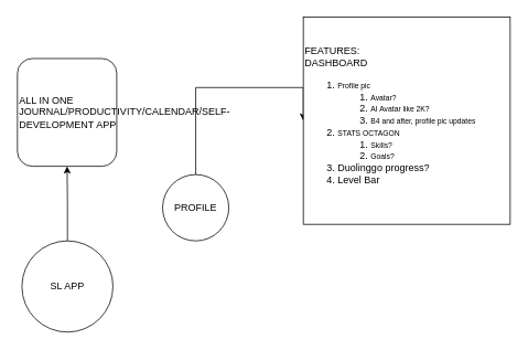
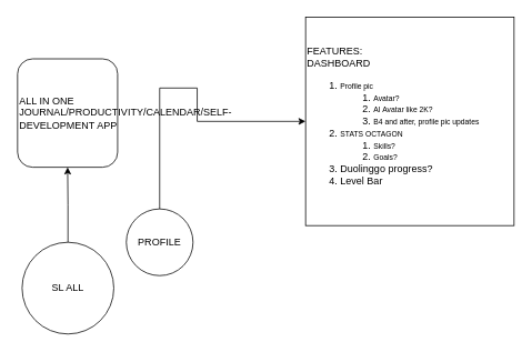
  <mxCell id="0" />
  <mxCell id="1" parent="0" />
  <mxCell id="2" style="edgeStyle=orthogonalEdgeStyle;rounded=0;orthogonalLoop=1;jettySize=auto;html=1;exitX=0.5;exitY=0;exitDx=0;exitDy=0;" edge="1" parent="1" source="3" target="7"><mxGeometry relative="1" as="geometry"><mxPoint x="80.579" y="170" as="targetPoint" /></mxGeometry></mxCell>
- <mxCell id="3" value="SL APP" style="ellipse;whiteSpace=wrap;html=1;aspect=fixed;" vertex="1" parent="1"><mxGeometry x="26" y="290" width="110" height="110" as="geometry" /></mxCell>
+ <mxCell id="3" value="SL ALL" style="ellipse;whiteSpace=wrap;html=1;aspect=fixed;" vertex="1" parent="1"><mxGeometry x="26" y="290" width="110" height="110" as="geometry" /></mxCell>
  <mxCell id="4" style="edgeStyle=orthogonalEdgeStyle;rounded=0;orthogonalLoop=1;jettySize=auto;html=1;exitX=0.5;exitY=0;exitDx=0;exitDy=0;entryX=0;entryY=0.5;entryDx=0;entryDy=0;" edge="1" parent="1" source="5" target="6"><mxGeometry relative="1" as="geometry"><mxPoint x="436" y="170" as="targetPoint" /><Array as="points"><mxPoint x="236" y="105" /></Array></mxGeometry></mxCell>
- <mxCell id="5" value="PROFILE" style="ellipse;whiteSpace=wrap;html=1;aspect=fixed;" vertex="1" parent="1"><mxGeometry x="196" y="210" width="80" height="80" as="geometry" /></mxCell>
+ <mxCell id="5" value="PROFILE" style="ellipse;whiteSpace=wrap;html=1;aspect=fixed;" vertex="1" parent="1"><mxGeometry x="151" y="250" width="80" height="80" as="geometry" /></mxCell>
  <mxCell id="6" value="&lt;div align=&quot;left&quot;&gt;FEATURES:&lt;/div&gt;&lt;div align=&quot;left&quot;&gt;DASHBOARD&lt;ol&gt;&lt;li&gt;&lt;font style=&quot;font-size: 9px;&quot;&gt;Profile pic&lt;/font&gt;&lt;/li&gt;&lt;ol&gt;&lt;li&gt;&lt;font style=&quot;font-size: 9px;&quot;&gt;Avatar?&lt;/font&gt;&lt;/li&gt;&lt;li&gt;&lt;font style=&quot;font-size: 9px;&quot;&gt;AI Avatar like 2K?&lt;/font&gt;&lt;/li&gt;&lt;li&gt;&lt;font style=&quot;font-size: 9px;&quot;&gt;B4 and after, profile pic updates&lt;/font&gt;&lt;/li&gt;&lt;/ol&gt;&lt;li&gt;&lt;font style=&quot;font-size: 9px;&quot;&gt;STATS OCTAGON&lt;/font&gt;&lt;/li&gt;&lt;ol&gt;&lt;li&gt;&lt;font style=&quot;font-size: 9px;&quot;&gt;Skills?&lt;/font&gt;&lt;/li&gt;&lt;li&gt;&lt;font style=&quot;font-size: 9px;&quot;&gt;Goals?&lt;/font&gt;&lt;/li&gt;&lt;/ol&gt;&lt;li&gt;Duolinggo progress?&lt;/li&gt;&lt;li&gt;Level Bar&lt;/li&gt;&lt;/ol&gt;&lt;/div&gt;" style="whiteSpace=wrap;html=1;aspect=fixed;align=left;" vertex="1" parent="1"><mxGeometry x="366" y="20" width="250" height="250" as="geometry" /></mxCell>
  <mxCell id="7" value="ALL IN ONE JOURNAL/PRODUCTIVITY/CALENDAR/SELF-DEVELOPMENT APP" style="rounded=1;whiteSpace=wrap;html=1;align=left;" vertex="1" parent="1"><mxGeometry x="20.58" y="70" width="120" height="130" as="geometry" /></mxCell>
